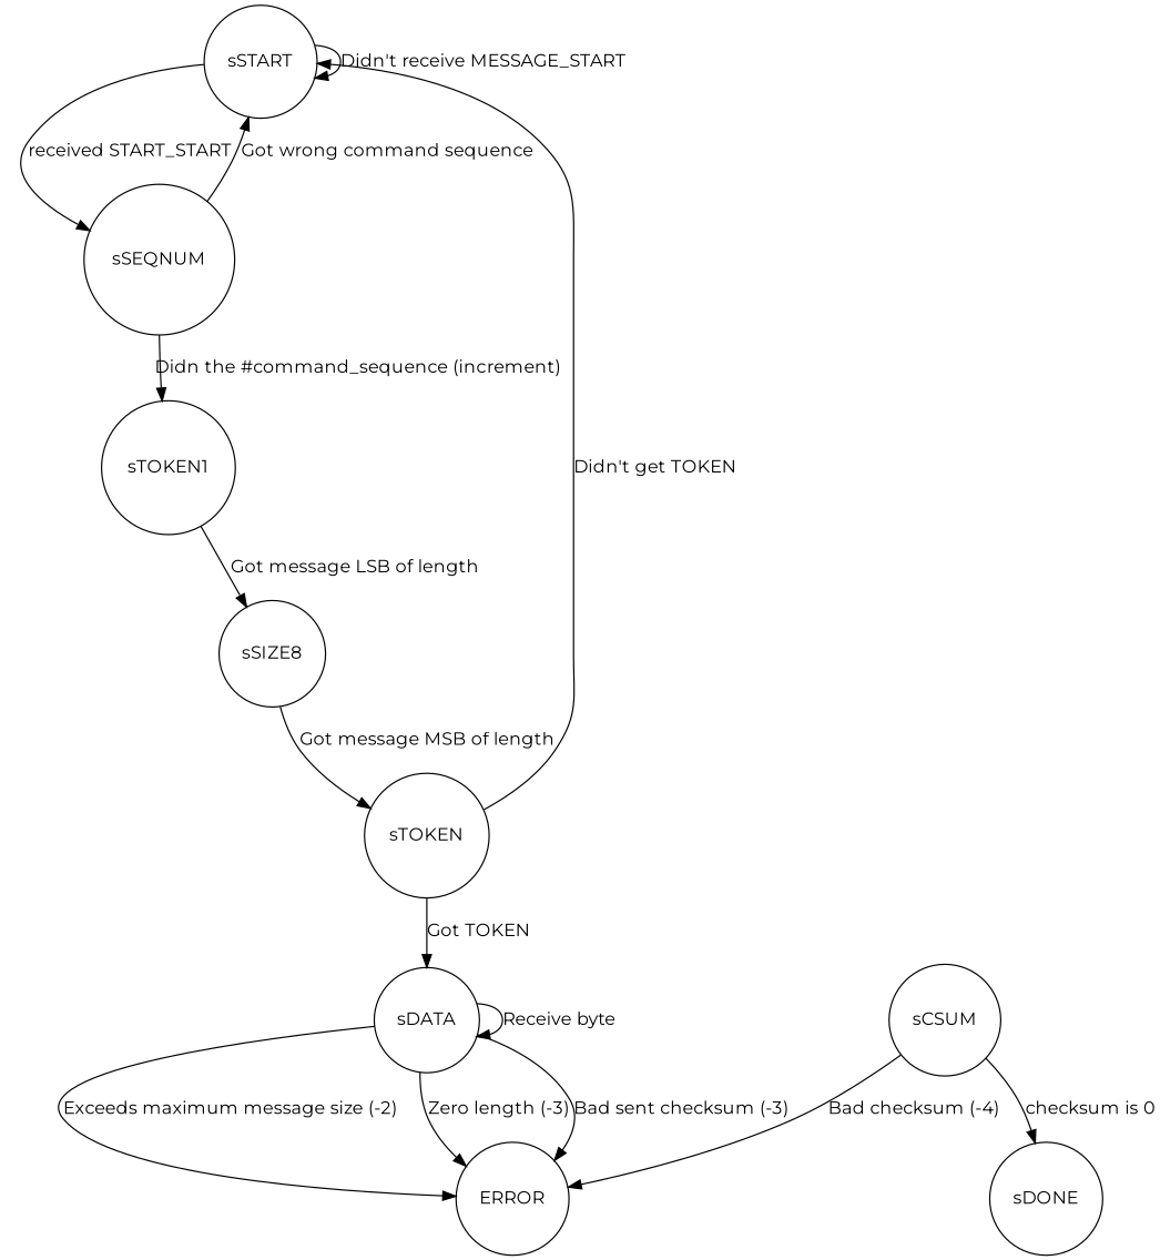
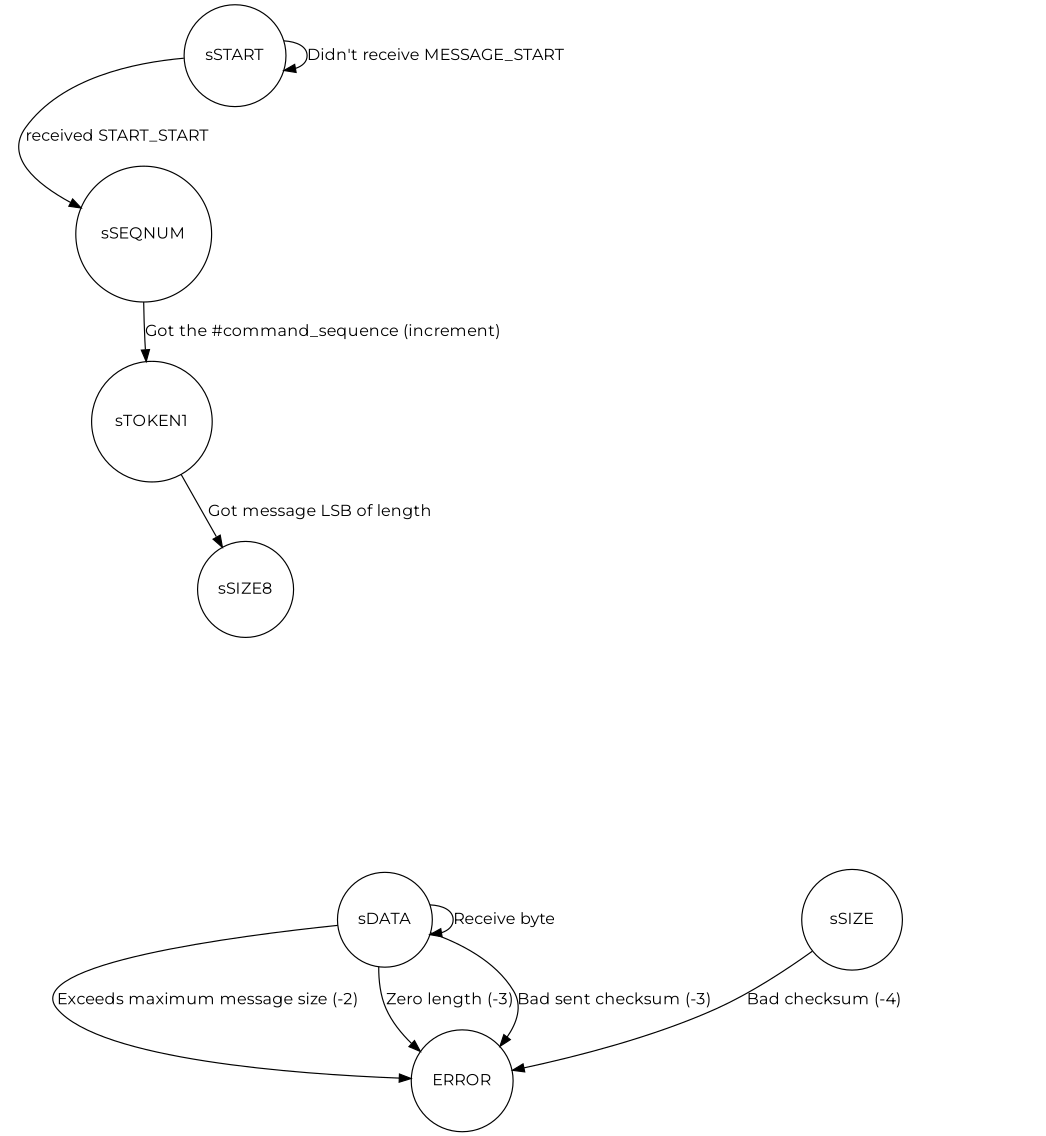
  digraph {
    fontname=Montserrat
    node [fontname=Montserrat shape=circle]
    edge [fontname=Montserrat]
    sSTART
    sSEQNUM
    n3 [label=sTOKEN1]
    n4 [label=sSIZE8]
-   sTOKEN
    sDATA
    ERROR
-   sCSUM
-   sDONE
+   sCSUM [label=sSIZE]
    sSTART -> sSTART [label="Didn't receive MESSAGE_START"]
    sSTART -> sSEQNUM [label="received START_START"]
-   sSEQNUM -> sSTART [label="Got wrong command sequence"]
-   sSEQNUM -> n3 [label="Didn the #command_sequence (increment)"]
+   sSEQNUM -> n3 [label="Got the #command_sequence (increment)"]
    n3 -> n4 [label="Got message LSB of length"]
-   n4 -> sTOKEN [label="Got message MSB of length"]
-   sTOKEN -> sSTART [label="Didn't get TOKEN"]
-   sTOKEN -> sDATA [label="Got TOKEN"]
    sDATA -> sDATA [label="Receive byte"]
    sDATA -> ERROR [label="Exceeds maximum message size (-2)"]
    sDATA -> ERROR [label="Zero length (-3)"]
    sDATA -> ERROR [label="Bad sent checksum (-3)"]
    sCSUM -> ERROR [label="Bad checksum (-4)"]
-   sCSUM -> sDONE [label="checksum is 0"]
  }
